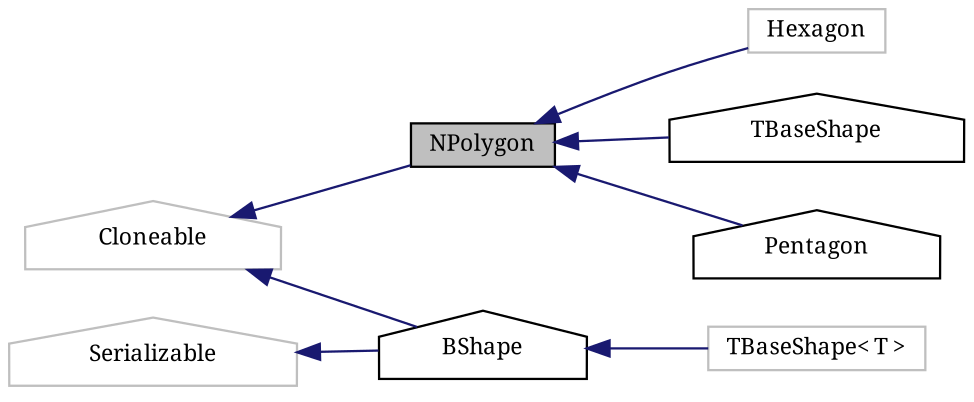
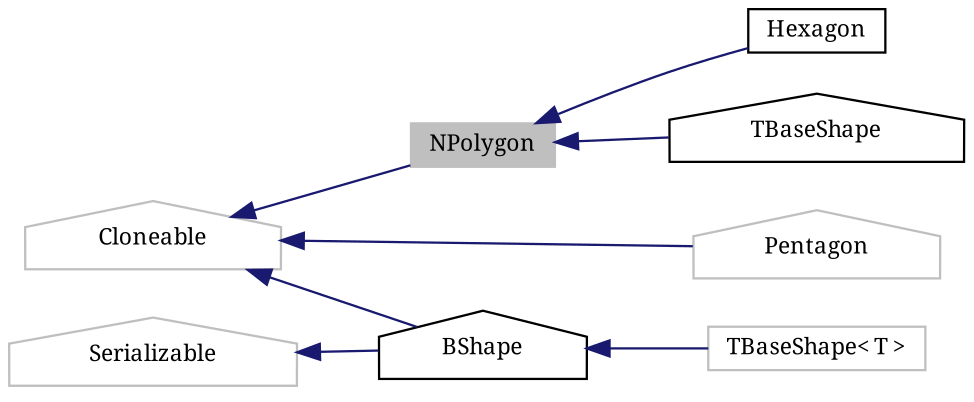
  digraph {
    fontname="Noto Serif"
    rankdir=LR
    node [color=black fillcolor=white fontname="Noto Serif" fontsize=10 shape=house style=filled]
    edge [color=midnightblue dir=back fontname="Noto Serif" fontsize=10 labelfontname=Helvetica labelfontsize=10 style=solid]
-   n1 [fillcolor=grey75 fontcolor=black height=0.2 label=NPolygon shape=box width=0.4]
-   n2 [color=grey75 height=0.2 label=Hexagon shape=box width=0.4]
-   n3 [height=0.2 label=Pentagon width=0.4]
+   n1 [color=grey75 fillcolor=grey75 fontcolor=black height=0.2 label=NPolygon shape=box width=0.4]
+   n2 [height=0.2 label=Hexagon shape=box width=0.4]
+   n3 [color=grey75 height=0.2 label=Pentagon width=0.4]
    n4 [height=0.2 label=TBaseShape width=0.4]
    n5 [color=grey75 height=0.2 label="TBaseShape\< T \>" shape=box width=0.4]
    n6 [height=0.2 label=BShape width=0.4]
    n7 [color=grey75 height=0.2 label=Serializable width=0.4]
    n8 [color=grey75 height=0.2 label=Cloneable width=0.4]
    n1 -> n2
-   n1 -> n3
+   n8 -> n3
    n1 -> n4
    n6 -> n5
    n7 -> n6
    n8 -> n1
    n8 -> n6
  }
